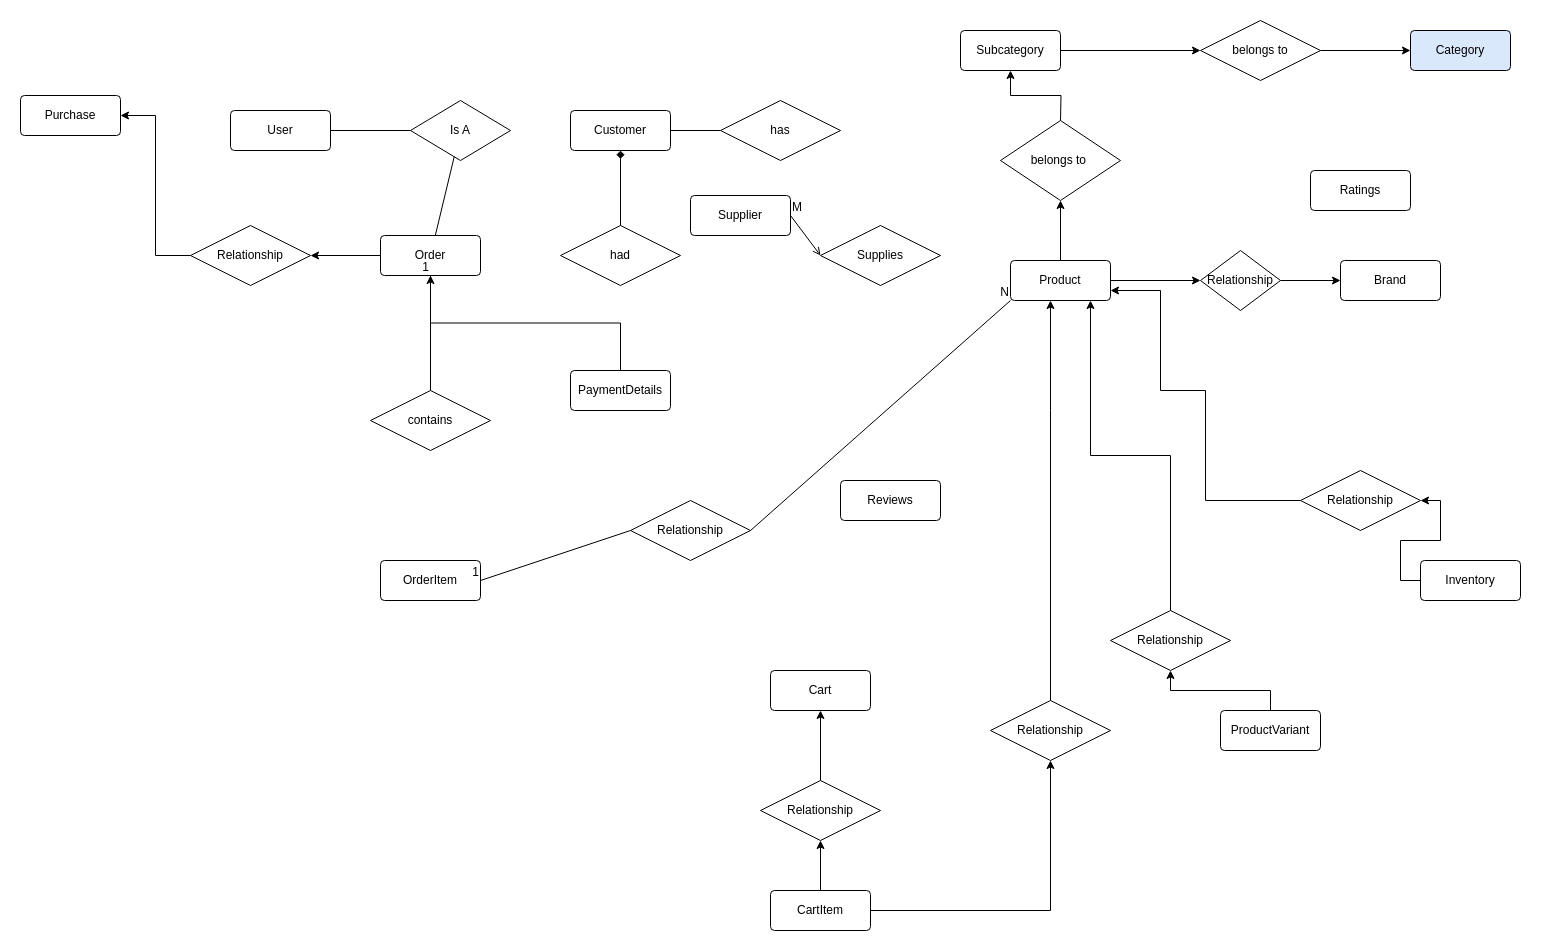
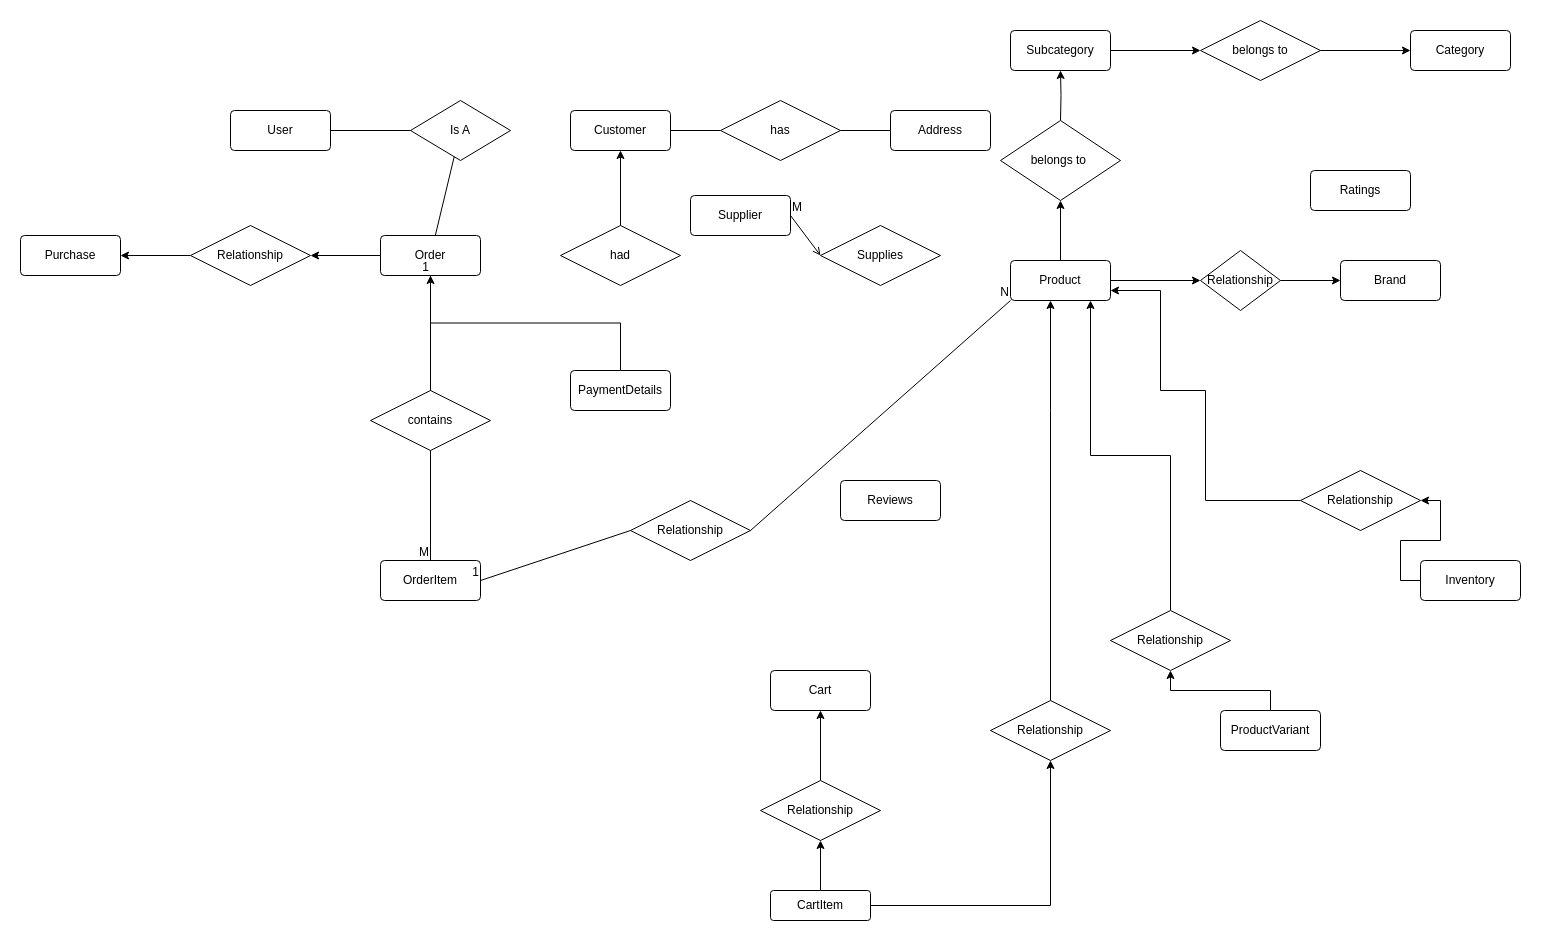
  <mxCell id="0" />
  <mxCell id="1" parent="0" />
  <mxCell id="2" style="edgeStyle=orthogonalEdgeStyle;rounded=0;orthogonalLoop=1;jettySize=auto;html=1;exitX=0;exitY=0.5;exitDx=0;exitDy=0;entryX=1;entryY=0.5;entryDx=0;entryDy=0;" edge="1" parent="1" source="3" target="44"><mxGeometry relative="1" as="geometry" /></mxCell>
  <mxCell id="3" value="Order" style="rounded=1;arcSize=10;whiteSpace=wrap;html=1;align=center;" vertex="1" parent="1"><mxGeometry x="380" y="235" width="100" height="40" as="geometry" /></mxCell>
  <mxCell id="4" value="User&lt;br&gt;" style="rounded=1;arcSize=10;whiteSpace=wrap;html=1;align=center;" vertex="1" parent="1"><mxGeometry x="230" y="110" width="100" height="40" as="geometry" /></mxCell>
  <mxCell id="5" style="edgeStyle=orthogonalEdgeStyle;rounded=0;orthogonalLoop=1;jettySize=auto;html=1;exitX=0.5;exitY=0;exitDx=0;exitDy=0;entryX=0.5;entryY=1;entryDx=0;entryDy=0;" edge="1" parent="1" source="7" target="21"><mxGeometry relative="1" as="geometry" /></mxCell>
  <mxCell id="6" style="edgeStyle=orthogonalEdgeStyle;rounded=0;orthogonalLoop=1;jettySize=auto;html=1;exitX=1;exitY=0.5;exitDx=0;exitDy=0;" edge="1" parent="1" source="7" target="23"><mxGeometry relative="1" as="geometry" /></mxCell>
  <mxCell id="7" value="Product" style="rounded=1;arcSize=10;whiteSpace=wrap;html=1;align=center;" vertex="1" parent="1"><mxGeometry x="1010" y="260" width="100" height="40" as="geometry" /></mxCell>
- <mxCell id="8" value="Category" style="rounded=1;arcSize=10;whiteSpace=wrap;html=1;align=center;fillColor=#dae8fc;" vertex="1" parent="1"><mxGeometry x="1410" y="30" width="100" height="40" as="geometry" /></mxCell>
+ <mxCell id="8" value="Category" style="rounded=1;arcSize=10;whiteSpace=wrap;html=1;align=center;" vertex="1" parent="1"><mxGeometry x="1410" y="30" width="100" height="40" as="geometry" /></mxCell>
  <mxCell id="9" style="edgeStyle=orthogonalEdgeStyle;rounded=0;orthogonalLoop=1;jettySize=auto;html=1;exitX=0.5;exitY=0;exitDx=0;exitDy=0;" edge="1" parent="1" source="11" target="41"><mxGeometry relative="1" as="geometry" /></mxCell>
  <mxCell id="10" style="edgeStyle=orthogonalEdgeStyle;rounded=0;orthogonalLoop=1;jettySize=auto;html=1;entryX=0.5;entryY=1;entryDx=0;entryDy=0;" edge="1" parent="1" source="11" target="45"><mxGeometry relative="1" as="geometry" /></mxCell>
- <mxCell id="11" value="CartItem" style="rounded=1;arcSize=10;whiteSpace=wrap;html=1;align=center;" vertex="1" parent="1"><mxGeometry x="770" y="890" width="100" height="40" as="geometry" /></mxCell>
+ <mxCell id="11" value="CartItem" style="rounded=1;arcSize=10;whiteSpace=wrap;html=1;align=center;" vertex="1" parent="1"><mxGeometry x="770" y="890" width="100" height="30" as="geometry" /></mxCell>
  <mxCell id="12" style="edgeStyle=orthogonalEdgeStyle;rounded=0;orthogonalLoop=1;jettySize=auto;html=1;exitX=0.5;exitY=0;exitDx=0;exitDy=0;entryX=0.5;entryY=1;entryDx=0;entryDy=0;" edge="1" parent="1" source="13" target="38"><mxGeometry relative="1" as="geometry" /></mxCell>
  <mxCell id="13" value="ProductVariant" style="rounded=1;arcSize=10;whiteSpace=wrap;html=1;align=center;" vertex="1" parent="1"><mxGeometry x="1220" y="710" width="100" height="40" as="geometry" /></mxCell>
  <mxCell id="14" value="Cart" style="rounded=1;arcSize=10;whiteSpace=wrap;html=1;align=center;" vertex="1" parent="1"><mxGeometry x="770" y="670" width="100" height="40" as="geometry" /></mxCell>
  <mxCell id="15" value="Brand" style="rounded=1;arcSize=10;whiteSpace=wrap;html=1;align=center;" vertex="1" parent="1"><mxGeometry x="1340" y="260" width="100" height="40" as="geometry" /></mxCell>
  <mxCell id="16" style="edgeStyle=orthogonalEdgeStyle;rounded=0;orthogonalLoop=1;jettySize=auto;html=1;exitX=1;exitY=0.5;exitDx=0;exitDy=0;entryX=0;entryY=0.5;entryDx=0;entryDy=0;" edge="1" parent="1" source="17" target="19"><mxGeometry relative="1" as="geometry" /></mxCell>
- <mxCell id="17" value="Subcategory" style="rounded=1;arcSize=10;whiteSpace=wrap;html=1;align=center;" vertex="1" parent="1"><mxGeometry x="960" y="30" width="100" height="40" as="geometry" /></mxCell>
+ <mxCell id="17" value="Subcategory" style="rounded=1;arcSize=10;whiteSpace=wrap;html=1;align=center;" vertex="1" parent="1"><mxGeometry x="1010" y="30" width="100" height="40" as="geometry" /></mxCell>
  <mxCell id="18" style="edgeStyle=orthogonalEdgeStyle;rounded=0;orthogonalLoop=1;jettySize=auto;html=1;exitX=1;exitY=0.5;exitDx=0;exitDy=0;" edge="1" parent="1" source="19" target="8"><mxGeometry relative="1" as="geometry" /></mxCell>
  <mxCell id="19" value="belongs to" style="shape=rhombus;perimeter=rhombusPerimeter;whiteSpace=wrap;html=1;align=center;" vertex="1" parent="1"><mxGeometry x="1200" y="20" width="120" height="60" as="geometry" /></mxCell>
  <mxCell id="20" value="" style="edgeStyle=orthogonalEdgeStyle;rounded=0;orthogonalLoop=1;jettySize=auto;html=1;" edge="1" parent="1" target="17"><mxGeometry relative="1" as="geometry"><mxPoint x="1060" y="120" as="sourcePoint" /></mxGeometry></mxCell>
  <mxCell id="21" value="belongs to&amp;nbsp;" style="shape=rhombus;perimeter=rhombusPerimeter;whiteSpace=wrap;html=1;align=center;" vertex="1" parent="1"><mxGeometry x="1000" y="120" width="120" height="80" as="geometry" /></mxCell>
  <mxCell id="22" style="edgeStyle=orthogonalEdgeStyle;rounded=0;orthogonalLoop=1;jettySize=auto;html=1;exitX=1;exitY=0.5;exitDx=0;exitDy=0;entryX=0;entryY=0.5;entryDx=0;entryDy=0;" edge="1" parent="1" source="23" target="15"><mxGeometry relative="1" as="geometry" /></mxCell>
  <mxCell id="23" value="Relationship" style="shape=rhombus;perimeter=rhombusPerimeter;whiteSpace=wrap;html=1;align=center;rotation=0;" vertex="1" parent="1"><mxGeometry x="1200" y="250" width="80" height="60" as="geometry" /></mxCell>
  <mxCell id="24" value="Customer" style="rounded=1;arcSize=10;whiteSpace=wrap;html=1;align=center;" vertex="1" parent="1"><mxGeometry x="570" y="110" width="100" height="40" as="geometry" /></mxCell>
  <mxCell id="25" value="OrderItem" style="rounded=1;arcSize=10;whiteSpace=wrap;html=1;align=center;" vertex="1" parent="1"><mxGeometry x="380" y="560" width="100" height="40" as="geometry" /></mxCell>
- <mxCell id="26" value="Purchase" style="rounded=1;arcSize=10;whiteSpace=wrap;html=1;align=center;" vertex="1" parent="1"><mxGeometry x="20" y="95" width="100" height="40" as="geometry" /></mxCell>
+ <mxCell id="26" value="Purchase" style="rounded=1;arcSize=10;whiteSpace=wrap;html=1;align=center;" vertex="1" parent="1"><mxGeometry x="20" y="235" width="100" height="40" as="geometry" /></mxCell>
  <mxCell id="27" style="edgeStyle=orthogonalEdgeStyle;rounded=0;orthogonalLoop=1;jettySize=auto;html=1;exitX=0.5;exitY=0;exitDx=0;exitDy=0;" edge="1" parent="1" source="28" target="3"><mxGeometry relative="1" as="geometry" /></mxCell>
  <mxCell id="28" value="PaymentDetails" style="rounded=1;arcSize=10;whiteSpace=wrap;html=1;align=center;" vertex="1" parent="1"><mxGeometry x="570" y="370" width="100" height="40" as="geometry" /></mxCell>
+ <mxCell id="29" value="Address" style="rounded=1;arcSize=10;whiteSpace=wrap;html=1;align=center;" vertex="1" parent="1"><mxGeometry x="890" y="110" width="100" height="40" as="geometry" /></mxCell>
  <mxCell id="30" style="edgeStyle=orthogonalEdgeStyle;rounded=0;orthogonalLoop=1;jettySize=auto;html=1;exitX=0;exitY=0.5;exitDx=0;exitDy=0;entryX=1;entryY=0.5;entryDx=0;entryDy=0;" edge="1" parent="1" source="31" target="49"><mxGeometry relative="1" as="geometry" /></mxCell>
  <mxCell id="31" value="Inventory" style="rounded=1;arcSize=10;whiteSpace=wrap;html=1;align=center;" vertex="1" parent="1"><mxGeometry x="1420" y="560" width="100" height="40" as="geometry" /></mxCell>
  <mxCell id="32" value="Supplier" style="rounded=1;arcSize=10;whiteSpace=wrap;html=1;align=center;" vertex="1" parent="1"><mxGeometry x="690" y="195" width="100" height="40" as="geometry" /></mxCell>
  <mxCell id="33" value="Is A" style="shape=rhombus;perimeter=rhombusPerimeter;whiteSpace=wrap;html=1;align=center;" vertex="1" parent="1"><mxGeometry x="410" y="100" width="100" height="60" as="geometry" /></mxCell>
  <mxCell id="34" value="contains" style="shape=rhombus;perimeter=rhombusPerimeter;whiteSpace=wrap;html=1;align=center;" vertex="1" parent="1"><mxGeometry x="370" y="390" width="120" height="60" as="geometry" /></mxCell>
- <mxCell id="35" style="edgeStyle=orthogonalEdgeStyle;rounded=0;orthogonalLoop=1;jettySize=auto;html=1;exitX=0.5;exitY=0;exitDx=0;exitDy=0;entryX=0.5;entryY=1;entryDx=0;entryDy=0;endArrow=diamond;" edge="1" parent="1" source="36" target="24"><mxGeometry relative="1" as="geometry" /></mxCell>
+ <mxCell id="35" style="edgeStyle=orthogonalEdgeStyle;rounded=0;orthogonalLoop=1;jettySize=auto;html=1;exitX=0.5;exitY=0;exitDx=0;exitDy=0;entryX=0.5;entryY=1;entryDx=0;entryDy=0;" edge="1" parent="1" source="36" target="24"><mxGeometry relative="1" as="geometry" /></mxCell>
  <mxCell id="36" value="had" style="shape=rhombus;perimeter=rhombusPerimeter;whiteSpace=wrap;html=1;align=center;" vertex="1" parent="1"><mxGeometry x="560" y="225" width="120" height="60" as="geometry" /></mxCell>
  <mxCell id="37" style="edgeStyle=orthogonalEdgeStyle;rounded=0;orthogonalLoop=1;jettySize=auto;html=1;exitX=0.5;exitY=0;exitDx=0;exitDy=0;" edge="1" parent="1" source="38" target="7"><mxGeometry relative="1" as="geometry"><Array as="points"><mxPoint x="1170" y="455" /><mxPoint x="1090" y="455" /></Array></mxGeometry></mxCell>
  <mxCell id="38" value="Relationship" style="shape=rhombus;perimeter=rhombusPerimeter;whiteSpace=wrap;html=1;align=center;" vertex="1" parent="1"><mxGeometry x="1110" y="610" width="120" height="60" as="geometry" /></mxCell>
  <mxCell id="39" value="Supplies" style="shape=rhombus;perimeter=rhombusPerimeter;whiteSpace=wrap;html=1;align=center;" vertex="1" parent="1"><mxGeometry x="820" y="225" width="120" height="60" as="geometry" /></mxCell>
  <mxCell id="40" style="edgeStyle=orthogonalEdgeStyle;rounded=0;orthogonalLoop=1;jettySize=auto;html=1;exitX=0.5;exitY=0;exitDx=0;exitDy=0;entryX=0.5;entryY=1;entryDx=0;entryDy=0;" edge="1" parent="1" source="41" target="14"><mxGeometry relative="1" as="geometry" /></mxCell>
  <mxCell id="41" value="Relationship" style="shape=rhombus;perimeter=rhombusPerimeter;whiteSpace=wrap;html=1;align=center;" vertex="1" parent="1"><mxGeometry x="760" y="780" width="120" height="60" as="geometry" /></mxCell>
  <mxCell id="42" value="has" style="shape=rhombus;perimeter=rhombusPerimeter;whiteSpace=wrap;html=1;align=center;" vertex="1" parent="1"><mxGeometry x="720" y="100" width="120" height="60" as="geometry" /></mxCell>
  <mxCell id="43" style="edgeStyle=orthogonalEdgeStyle;rounded=0;orthogonalLoop=1;jettySize=auto;html=1;exitX=0;exitY=0.5;exitDx=0;exitDy=0;entryX=1;entryY=0.5;entryDx=0;entryDy=0;" edge="1" parent="1" source="44" target="26"><mxGeometry relative="1" as="geometry" /></mxCell>
  <mxCell id="44" value="Relationship" style="shape=rhombus;perimeter=rhombusPerimeter;whiteSpace=wrap;html=1;align=center;" vertex="1" parent="1"><mxGeometry x="190" y="225" width="120" height="60" as="geometry" /></mxCell>
  <mxCell id="45" value="Relationship" style="shape=rhombus;perimeter=rhombusPerimeter;whiteSpace=wrap;html=1;align=center;" vertex="1" parent="1"><mxGeometry x="990" y="700" width="120" height="60" as="geometry" /></mxCell>
  <mxCell id="46" style="edgeStyle=orthogonalEdgeStyle;rounded=0;orthogonalLoop=1;jettySize=auto;html=1;exitX=0.5;exitY=0;exitDx=0;exitDy=0;" edge="1" parent="1" source="45"><mxGeometry relative="1" as="geometry"><mxPoint x="1009.9" y="485" as="sourcePoint" /><mxPoint x="1050" y="300" as="targetPoint" /><Array as="points"><mxPoint x="1050" y="410" /><mxPoint x="1050" y="410" /></Array></mxGeometry></mxCell>
  <mxCell id="47" value="Relationship" style="shape=rhombus;perimeter=rhombusPerimeter;whiteSpace=wrap;html=1;align=center;" vertex="1" parent="1"><mxGeometry x="630" y="500" width="120" height="60" as="geometry" /></mxCell>
  <mxCell id="48" style="edgeStyle=orthogonalEdgeStyle;rounded=0;orthogonalLoop=1;jettySize=auto;html=1;exitX=0;exitY=0.5;exitDx=0;exitDy=0;entryX=1;entryY=0.75;entryDx=0;entryDy=0;" edge="1" parent="1" source="49" target="7"><mxGeometry relative="1" as="geometry"><Array as="points"><mxPoint x="1205" y="500" /><mxPoint x="1205" y="390" /><mxPoint x="1160" y="390" /><mxPoint x="1160" y="290" /></Array></mxGeometry></mxCell>
  <mxCell id="49" value="Relationship" style="shape=rhombus;perimeter=rhombusPerimeter;whiteSpace=wrap;html=1;align=center;" vertex="1" parent="1"><mxGeometry x="1300" y="470" width="120" height="60" as="geometry" /></mxCell>
  <mxCell id="50" value="Reviews" style="rounded=1;arcSize=10;whiteSpace=wrap;html=1;align=center;" vertex="1" parent="1"><mxGeometry x="840" y="480" width="100" height="40" as="geometry" /></mxCell>
  <mxCell id="51" value="Ratings" style="rounded=1;arcSize=10;whiteSpace=wrap;html=1;align=center;" vertex="1" parent="1"><mxGeometry x="1310" y="170" width="100" height="40" as="geometry" /></mxCell>
  <mxCell id="52" value="" style="endArrow=none;html=1;rounded=0;exitX=1;exitY=0.5;exitDx=0;exitDy=0;" edge="1" parent="1" source="47"><mxGeometry relative="1" as="geometry"><mxPoint x="850" y="434" as="sourcePoint" /><mxPoint x="1010" y="300" as="targetPoint" /><Array as="points" /></mxGeometry></mxCell>
  <mxCell id="53" value="N" style="resizable=0;html=1;whiteSpace=wrap;align=right;verticalAlign=bottom;" connectable="0" vertex="1" parent="52"><mxGeometry x="1" relative="1" as="geometry" /></mxCell>
  <mxCell id="54" value="" style="endArrow=none;html=1;rounded=0;exitX=0;exitY=0.5;exitDx=0;exitDy=0;entryX=1;entryY=0.5;entryDx=0;entryDy=0;" edge="1" parent="1" source="47" target="25"><mxGeometry relative="1" as="geometry"><mxPoint x="490" y="470" as="sourcePoint" /><mxPoint x="500" y="500" as="targetPoint" /></mxGeometry></mxCell>
  <mxCell id="55" value="1" style="resizable=0;html=1;whiteSpace=wrap;align=right;verticalAlign=bottom;" connectable="0" vertex="1" parent="54"><mxGeometry x="1" relative="1" as="geometry" /></mxCell>
  <mxCell id="56" value="" style="endArrow=open;html=1;rounded=0;exitX=1;exitY=0.5;exitDx=0;exitDy=0;entryX=0;entryY=0.5;entryDx=0;entryDy=0;" edge="1" parent="1" source="32" target="39"><mxGeometry relative="1" as="geometry"><mxPoint y="370" as="sourcePoint" x="750" /><mxPoint x="910" y="370" as="targetPoint" /></mxGeometry></mxCell>
  <mxCell id="57" value="M" style="resizable=0;html=1;whiteSpace=wrap;align=left;verticalAlign=bottom;" connectable="0" vertex="1" parent="56"><mxGeometry x="-1" relative="1" as="geometry" /></mxCell>
+ <mxCell id="58" value="" style="endArrow=none;html=1;rounded=0;exitX=0.5;exitY=1;exitDx=0;exitDy=0;" edge="1" parent="1" source="34" target="25"><mxGeometry relative="1" as="geometry"><mxPoint x="350" y="500" as="sourcePoint" /><mxPoint x="510" y="500" as="targetPoint" /></mxGeometry></mxCell>
+ <mxCell id="59" value="M" style="resizable=0;html=1;whiteSpace=wrap;align=right;verticalAlign=bottom;" connectable="0" vertex="1" parent="58"><mxGeometry x="1" relative="1" as="geometry" /></mxCell>
  <mxCell id="60" value="" style="endArrow=none;html=1;rounded=0;exitX=0.5;exitY=0;exitDx=0;exitDy=0;entryX=0.5;entryY=1;entryDx=0;entryDy=0;" edge="1" parent="1" source="34" target="3"><mxGeometry relative="1" as="geometry"><mxPoint x="490" y="310" as="sourcePoint" /><mxPoint x="490" y="420" as="targetPoint" /></mxGeometry></mxCell>
  <mxCell id="61" value="1" style="resizable=0;html=1;whiteSpace=wrap;align=right;verticalAlign=bottom;" connectable="0" vertex="1" parent="60"><mxGeometry x="1" relative="1" as="geometry" /></mxCell>
  <mxCell id="62" value="" style="endArrow=none;html=1;rounded=0;" edge="1" parent="1" source="24"><mxGeometry relative="1" as="geometry"><mxPoint x="670" y="130" as="sourcePoint" /><mxPoint x="720" y="130" as="targetPoint" /></mxGeometry></mxCell>
+ <mxCell id="63" value="" style="endArrow=none;html=1;rounded=0;entryX=0;entryY=0.5;entryDx=0;entryDy=0;exitX=1;exitY=0.5;exitDx=0;exitDy=0;" edge="1" parent="1" source="42" target="29"><mxGeometry relative="1" as="geometry"><mxPoint x="860" y="140" as="sourcePoint" /><mxPoint x="900" y="130" as="targetPoint" /></mxGeometry></mxCell>
  <mxCell id="64" value="" style="endArrow=none;html=1;rounded=0;" edge="1" parent="1"><mxGeometry relative="1" as="geometry"><mxPoint x="330" y="130" as="sourcePoint" /><mxPoint x="410" y="130" as="targetPoint" /></mxGeometry></mxCell>
  <mxCell id="65" value="" style="endArrow=none;html=1;rounded=0;" edge="1" parent="1" source="33" target="3"><mxGeometry relative="1" as="geometry"><mxPoint x="430" y="200" as="sourcePoint" /><mxPoint x="590" y="200" as="targetPoint" /></mxGeometry></mxCell>
